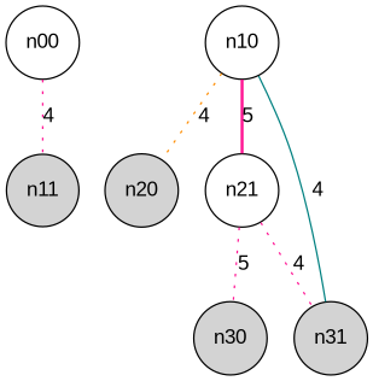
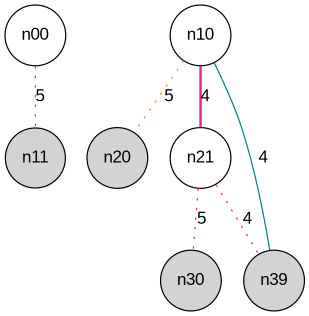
  digraph {
    fontname="Liberation Sans"
    node [fontname="Liberation Sans" shape=circle style=filled]
    edge [arrowhead=none arrowtail=none color=deeppink dir=both fontname="Liberation Sans" style=dotted]
    n00 [style=solid]
    n11
    n10 [style=solid]
    n20
    n21 [style=solid]
    n30
-   n31
-   n00 -> n11 [label=4]
-   n10 -> n20 [color=darkorange label=4]
-   n10 -> n21 [label=5 style=bold]
+   n31 [label=n39]
+   n00 -> n11 [label=5]
+   n10 -> n20 [color=darkorange label=5]
+   n10 -> n21 [label=4 style=bold]
    n21 -> n30 [label=5]
    n21 -> n31 [label=4]
    n31 -> n10 [color=teal label=4 style=solid]
  }
